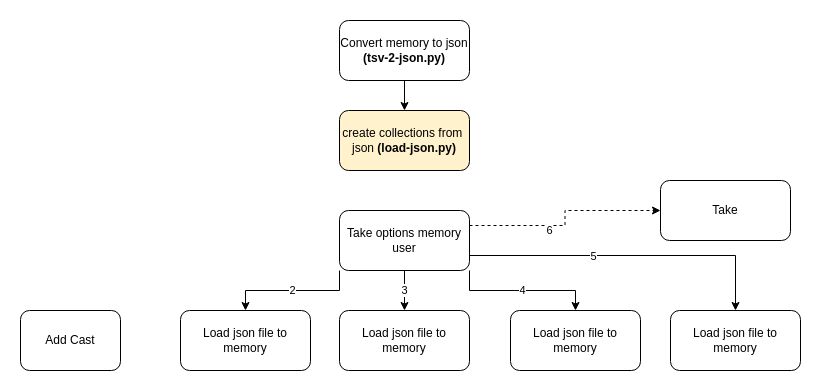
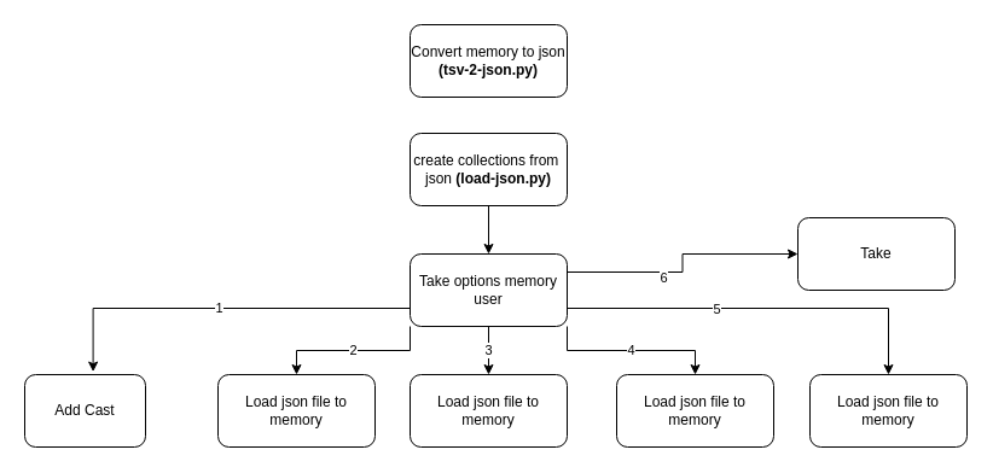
  <mxCell id="0" />
  <mxCell id="1" parent="0" />
- <mxCell id="2" style="edgeStyle=orthogonalEdgeStyle;rounded=0;orthogonalLoop=1;jettySize=auto;html=1;exitX=0.5;exitY=1;exitDx=0;exitDy=0;entryX=0.5;entryY=0;entryDx=0;entryDy=0;" edge="1" parent="1" source="3" target="5"><mxGeometry relative="1" as="geometry" /></mxCell>
  <mxCell id="3" value="Convert memory to json&lt;br&gt;&lt;b&gt;(tsv-2-json.py)&lt;/b&gt;" style="rounded=1;whiteSpace=wrap;html=1;fontSize=12;glass=0;strokeWidth=1;shadow=0;" parent="1" vertex="1"><mxGeometry x="339" y="20" width="130" height="60" as="geometry" /></mxCell>
- <mxCell id="5" value="create collections from&amp;nbsp;&lt;br&gt;json &lt;b&gt;(load-json.py)&lt;/b&gt;" style="rounded=1;whiteSpace=wrap;html=1;fontSize=12;glass=0;strokeWidth=1;shadow=0;fillColor=#fff2cc;" vertex="1" parent="1"><mxGeometry x="339" y="110" width="130" height="60" as="geometry" /></mxCell>
+ <mxCell id="4" style="edgeStyle=orthogonalEdgeStyle;rounded=0;orthogonalLoop=1;jettySize=auto;html=1;exitX=0.5;exitY=1;exitDx=0;exitDy=0;entryX=0.5;entryY=0;entryDx=0;entryDy=0;" edge="1" parent="1" source="5" target="14"><mxGeometry relative="1" as="geometry" /></mxCell>
+ <mxCell id="5" value="create collections from&amp;nbsp;&lt;br&gt;json &lt;b&gt;(load-json.py)&lt;/b&gt;" style="rounded=1;whiteSpace=wrap;html=1;fontSize=12;glass=0;strokeWidth=1;shadow=0;" vertex="1" parent="1"><mxGeometry x="339" y="110" width="130" height="60" as="geometry" /></mxCell>
+ <mxCell id="6" value="1" style="edgeStyle=orthogonalEdgeStyle;rounded=0;orthogonalLoop=1;jettySize=auto;html=1;exitX=0;exitY=0.75;exitDx=0;exitDy=0;entryX=0.566;entryY=-0.04;entryDx=0;entryDy=0;entryPerimeter=0;" edge="1" parent="1" source="14" target="16"><mxGeometry relative="1" as="geometry" /></mxCell>
  <mxCell id="7" value="2" style="edgeStyle=orthogonalEdgeStyle;rounded=0;orthogonalLoop=1;jettySize=auto;html=1;exitX=0;exitY=1;exitDx=0;exitDy=0;entryX=0.5;entryY=0;entryDx=0;entryDy=0;" edge="1" parent="1" source="14" target="15"><mxGeometry relative="1" as="geometry" /></mxCell>
  <mxCell id="8" value="3" style="edgeStyle=orthogonalEdgeStyle;rounded=0;orthogonalLoop=1;jettySize=auto;html=1;exitX=0.5;exitY=1;exitDx=0;exitDy=0;entryX=0.5;entryY=0;entryDx=0;entryDy=0;" edge="1" parent="1" source="14" target="17"><mxGeometry relative="1" as="geometry" /></mxCell>
  <mxCell id="9" value="4" style="edgeStyle=orthogonalEdgeStyle;rounded=0;orthogonalLoop=1;jettySize=auto;html=1;exitX=1;exitY=1;exitDx=0;exitDy=0;" edge="1" parent="1" source="14" target="18"><mxGeometry relative="1" as="geometry" /></mxCell>
  <mxCell id="10" style="edgeStyle=orthogonalEdgeStyle;rounded=0;orthogonalLoop=1;jettySize=auto;html=1;exitX=1;exitY=0.75;exitDx=0;exitDy=0;entryX=0.5;entryY=0;entryDx=0;entryDy=0;" edge="1" parent="1" source="14" target="19"><mxGeometry relative="1" as="geometry" /></mxCell>
  <mxCell id="11" value="5" style="edgeLabel;html=1;align=center;verticalAlign=middle;resizable=0;points=[];" vertex="1" connectable="0" parent="10"><mxGeometry x="-0.235" relative="1" as="geometry"><mxPoint as="offset" /></mxGeometry></mxCell>
- <mxCell id="12" style="edgeStyle=orthogonalEdgeStyle;rounded=0;orthogonalLoop=1;jettySize=auto;html=1;exitX=1;exitY=0.25;exitDx=0;exitDy=0;entryX=0;entryY=0.5;entryDx=0;entryDy=0;dashed=1;" edge="1" parent="1" source="14" target="20"><mxGeometry relative="1" as="geometry"><mxPoint x="600" y="210" as="targetPoint" /></mxGeometry></mxCell>
+ <mxCell id="12" style="edgeStyle=orthogonalEdgeStyle;rounded=0;orthogonalLoop=1;jettySize=auto;html=1;exitX=1;exitY=0.25;exitDx=0;exitDy=0;entryX=0;entryY=0.5;entryDx=0;entryDy=0;" edge="1" parent="1" source="14" target="20"><mxGeometry relative="1" as="geometry"><mxPoint x="600" y="210" as="targetPoint" /></mxGeometry></mxCell>
  <mxCell id="13" value="6" style="edgeLabel;html=1;align=center;verticalAlign=middle;resizable=0;points=[];" vertex="1" connectable="0" parent="12"><mxGeometry x="-0.235" y="-4" relative="1" as="geometry"><mxPoint as="offset" /></mxGeometry></mxCell>
  <mxCell id="14" value="Take options memory user" style="rounded=1;whiteSpace=wrap;html=1;fontSize=12;glass=0;strokeWidth=1;shadow=0;" vertex="1" parent="1"><mxGeometry x="339" y="210" width="130" height="60" as="geometry" /></mxCell>
  <mxCell id="15" value="Load json file to memory" style="rounded=1;whiteSpace=wrap;html=1;fontSize=12;glass=0;strokeWidth=1;shadow=0;" vertex="1" parent="1"><mxGeometry x="180" y="310" width="130" height="60" as="geometry" /></mxCell>
  <mxCell id="16" value="Add Cast" style="rounded=1;whiteSpace=wrap;html=1;fontSize=12;glass=0;strokeWidth=1;shadow=0;" vertex="1" parent="1"><mxGeometry x="20" y="310" width="100" height="60" as="geometry" /></mxCell>
  <mxCell id="17" value="Load json file to memory" style="rounded=1;whiteSpace=wrap;html=1;fontSize=12;glass=0;strokeWidth=1;shadow=0;" vertex="1" parent="1"><mxGeometry x="339" y="310" width="130" height="60" as="geometry" /></mxCell>
  <mxCell id="18" value="Load json file to memory" style="rounded=1;whiteSpace=wrap;html=1;fontSize=12;glass=0;strokeWidth=1;shadow=0;" vertex="1" parent="1"><mxGeometry x="510" y="310" width="130" height="60" as="geometry" /></mxCell>
  <mxCell id="19" value="Load json file to memory" style="rounded=1;whiteSpace=wrap;html=1;fontSize=12;glass=0;strokeWidth=1;shadow=0;" vertex="1" parent="1"><mxGeometry x="670" y="310" width="130" height="60" as="geometry" /></mxCell>
  <mxCell id="20" value="Take" style="rounded=1;whiteSpace=wrap;html=1;fontSize=12;glass=0;strokeWidth=1;shadow=0;" vertex="1" parent="1"><mxGeometry x="660" y="180" width="130" height="60" as="geometry" /></mxCell>
